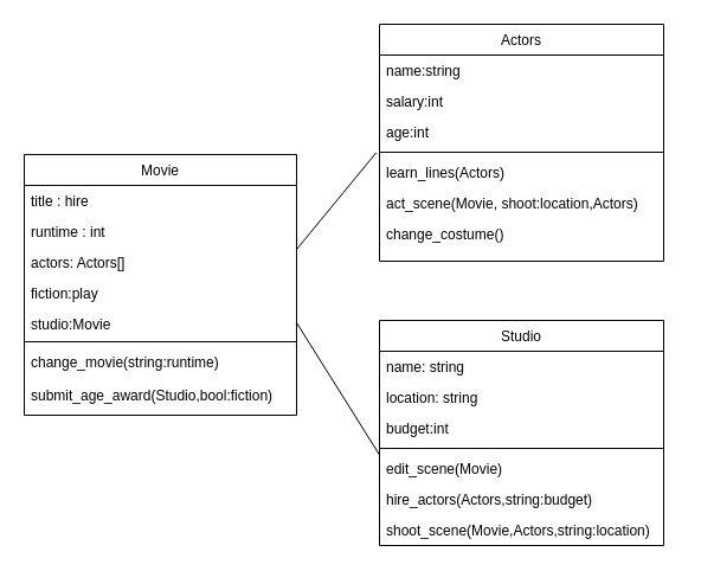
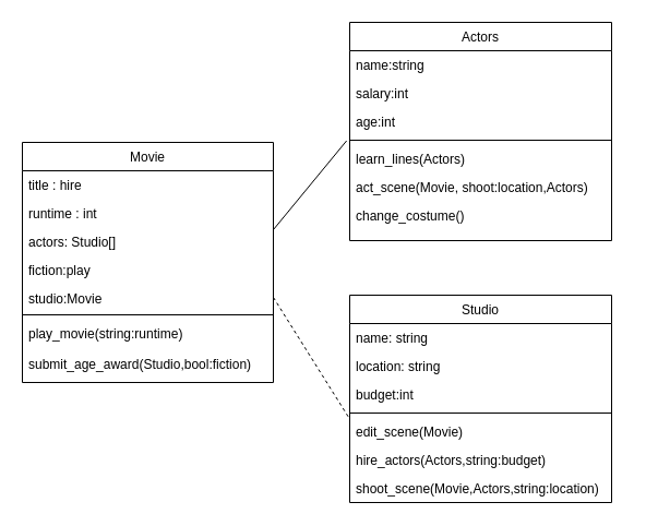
  <mxCell id="0" />
  <mxCell id="1" parent="0" />
  <mxCell id="2" value="Movie" style="swimlane;fontStyle=0;align=center;verticalAlign=top;childLayout=stackLayout;horizontal=1;startSize=26;horizontalStack=0;resizeParent=1;resizeLast=0;collapsible=1;marginBottom=0;rounded=0;shadow=0;strokeWidth=1;" parent="1" vertex="1"><mxGeometry x="20" y="130" width="230" height="220" as="geometry"><mxRectangle x="550" y="140" width="160" height="26" as="alternateBounds" /></mxGeometry></mxCell>
  <mxCell id="3" value="title : hire" style="text;align=left;verticalAlign=top;spacingLeft=4;spacingRight=4;overflow=hidden;rotatable=0;points=[[0,0.5],[1,0.5]];portConstraint=eastwest;" parent="2" vertex="1"><mxGeometry y="26" width="230" height="26" as="geometry" /></mxCell>
  <mxCell id="4" value="runtime : int" style="text;align=left;verticalAlign=top;spacingLeft=4;spacingRight=4;overflow=hidden;rotatable=0;points=[[0,0.5],[1,0.5]];portConstraint=eastwest;rounded=0;shadow=0;html=0;" parent="2" vertex="1"><mxGeometry y="52" width="230" height="26" as="geometry" /></mxCell>
- <mxCell id="5" value="actors: Actors[]" style="text;align=left;verticalAlign=top;spacingLeft=4;spacingRight=4;overflow=hidden;rotatable=0;points=[[0,0.5],[1,0.5]];portConstraint=eastwest;rounded=0;shadow=0;html=0;" parent="2" vertex="1"><mxGeometry y="78" width="230" height="26" as="geometry" /></mxCell>
+ <mxCell id="5" value="actors: Studio[]" style="text;align=left;verticalAlign=top;spacingLeft=4;spacingRight=4;overflow=hidden;rotatable=0;points=[[0,0.5],[1,0.5]];portConstraint=eastwest;rounded=0;shadow=0;html=0;" parent="2" vertex="1"><mxGeometry y="78" width="230" height="26" as="geometry" /></mxCell>
  <mxCell id="6" value="fiction:play" style="text;align=left;verticalAlign=top;spacingLeft=4;spacingRight=4;overflow=hidden;rotatable=0;points=[[0,0.5],[1,0.5]];portConstraint=eastwest;rounded=0;shadow=0;html=0;" parent="2" vertex="1"><mxGeometry y="104" width="230" height="26" as="geometry" /></mxCell>
  <mxCell id="7" value="studio:Movie" style="text;align=left;verticalAlign=top;spacingLeft=4;spacingRight=4;overflow=hidden;rotatable=0;points=[[0,0.5],[1,0.5]];portConstraint=eastwest;" parent="2" vertex="1"><mxGeometry y="130" width="230" height="24" as="geometry" /></mxCell>
  <mxCell id="8" value="" style="line;html=1;strokeWidth=1;align=left;verticalAlign=middle;spacingTop=-1;spacingLeft=3;spacingRight=3;rotatable=0;labelPosition=right;points=[];portConstraint=eastwest;" parent="2" vertex="1"><mxGeometry y="154" width="230" height="8" as="geometry" /></mxCell>
- <mxCell id="9" value="change_movie(string:runtime)" style="text;align=left;verticalAlign=top;spacingLeft=4;spacingRight=4;overflow=hidden;rotatable=0;points=[[0,0.5],[1,0.5]];portConstraint=eastwest;" vertex="1" parent="2"><mxGeometry y="162" width="230" height="28" as="geometry" /></mxCell>
+ <mxCell id="9" value="play_movie(string:runtime)" style="text;align=left;verticalAlign=top;spacingLeft=4;spacingRight=4;overflow=hidden;rotatable=0;points=[[0,0.5],[1,0.5]];portConstraint=eastwest;" vertex="1" parent="2"><mxGeometry y="162" width="230" height="28" as="geometry" /></mxCell>
  <mxCell id="10" value="submit_age_award(Studio,bool:fiction)" style="text;align=left;verticalAlign=top;spacingLeft=4;spacingRight=4;overflow=hidden;rotatable=0;points=[[0,0.5],[1,0.5]];portConstraint=eastwest;" vertex="1" parent="2"><mxGeometry y="190" width="230" height="24" as="geometry" /></mxCell>
  <mxCell id="11" value="Actors" style="swimlane;fontStyle=0;align=center;verticalAlign=top;childLayout=stackLayout;horizontal=1;startSize=26;horizontalStack=0;resizeParent=1;resizeLast=0;collapsible=1;marginBottom=0;rounded=0;shadow=0;strokeWidth=1;" vertex="1" parent="1"><mxGeometry x="320" y="20" width="240" height="200" as="geometry"><mxRectangle x="550" y="140" width="160" height="26" as="alternateBounds" /></mxGeometry></mxCell>
  <mxCell id="12" value="name:string" style="text;align=left;verticalAlign=top;spacingLeft=4;spacingRight=4;overflow=hidden;rotatable=0;points=[[0,0.5],[1,0.5]];portConstraint=eastwest;" vertex="1" parent="11"><mxGeometry y="26" width="240" height="26" as="geometry" /></mxCell>
  <mxCell id="13" value="salary:int" style="text;align=left;verticalAlign=top;spacingLeft=4;spacingRight=4;overflow=hidden;rotatable=0;points=[[0,0.5],[1,0.5]];portConstraint=eastwest;rounded=0;shadow=0;html=0;" vertex="1" parent="11"><mxGeometry y="52" width="240" height="26" as="geometry" /></mxCell>
  <mxCell id="14" value="age:int" style="text;align=left;verticalAlign=top;spacingLeft=4;spacingRight=4;overflow=hidden;rotatable=0;points=[[0,0.5],[1,0.5]];portConstraint=eastwest;rounded=0;shadow=0;html=0;" vertex="1" parent="11"><mxGeometry y="78" width="240" height="26" as="geometry" /></mxCell>
  <mxCell id="15" value="" style="line;html=1;strokeWidth=1;align=left;verticalAlign=middle;spacingTop=-1;spacingLeft=3;spacingRight=3;rotatable=0;labelPosition=right;points=[];portConstraint=eastwest;" vertex="1" parent="11"><mxGeometry y="104" width="240" height="8" as="geometry" /></mxCell>
  <mxCell id="16" value="learn_lines(Actors)" style="text;align=left;verticalAlign=top;spacingLeft=4;spacingRight=4;overflow=hidden;rotatable=0;points=[[0,0.5],[1,0.5]];portConstraint=eastwest;" vertex="1" parent="11"><mxGeometry y="112" width="240" height="26" as="geometry" /></mxCell>
  <mxCell id="17" value="act_scene(Movie, shoot:location,Actors)" style="text;align=left;verticalAlign=top;spacingLeft=4;spacingRight=4;overflow=hidden;rotatable=0;points=[[0,0.5],[1,0.5]];portConstraint=eastwest;" vertex="1" parent="11"><mxGeometry y="138" width="240" height="26" as="geometry" /></mxCell>
  <mxCell id="18" value="change_costume()" style="text;align=left;verticalAlign=top;spacingLeft=4;spacingRight=4;overflow=hidden;rotatable=0;points=[[0,0.5],[1,0.5]];portConstraint=eastwest;" vertex="1" parent="11"><mxGeometry y="164" width="240" height="26" as="geometry" /></mxCell>
- <mxCell id="19" value="" style="endArrow=none;html=1;rounded=0;entryX=0;entryY=0.058;entryDx=0;entryDy=0;entryPerimeter=0;exitX=1;exitY=0.5;exitDx=0;exitDy=0;" edge="1" parent="1" source="7" target="26"><mxGeometry width="50" height="50" relative="1" as="geometry"><mxPoint x="250" y="190" as="sourcePoint" /><mxPoint x="289.04" y="388" as="targetPoint" /></mxGeometry></mxCell>
+ <mxCell id="19" value="" style="endArrow=none;html=1;rounded=0;entryX=0;entryY=0.058;entryDx=0;entryDy=0;entryPerimeter=0;exitX=1;exitY=0.5;exitDx=0;exitDy=0;dashed=1;" edge="1" parent="1" source="7" target="26"><mxGeometry width="50" height="50" relative="1" as="geometry"><mxPoint x="250" y="190" as="sourcePoint" /><mxPoint x="289.04" y="388" as="targetPoint" /></mxGeometry></mxCell>
  <mxCell id="20" value="" style="endArrow=none;html=1;rounded=0;entryX=-0.012;entryY=1.173;entryDx=0;entryDy=0;entryPerimeter=0;" edge="1" parent="1" target="14"><mxGeometry width="50" height="50" relative="1" as="geometry"><mxPoint x="250" y="210" as="sourcePoint" /><mxPoint x="300" y="160" as="targetPoint" /></mxGeometry></mxCell>
  <mxCell id="21" value="Studio" style="swimlane;fontStyle=0;align=center;verticalAlign=top;childLayout=stackLayout;horizontal=1;startSize=26;horizontalStack=0;resizeParent=1;resizeLast=0;collapsible=1;marginBottom=0;rounded=0;shadow=0;strokeWidth=1;rotation=0;" vertex="1" parent="1"><mxGeometry x="320" y="270" width="240" height="190" as="geometry"><mxRectangle x="550" y="140" width="160" height="26" as="alternateBounds" /></mxGeometry></mxCell>
  <mxCell id="22" value="name: string" style="text;align=left;verticalAlign=top;spacingLeft=4;spacingRight=4;overflow=hidden;rotatable=0;points=[[0,0.5],[1,0.5]];portConstraint=eastwest;rotation=0;" vertex="1" parent="21"><mxGeometry y="26" width="240" height="26" as="geometry" /></mxCell>
  <mxCell id="23" value="location: string" style="text;align=left;verticalAlign=top;spacingLeft=4;spacingRight=4;overflow=hidden;rotatable=0;points=[[0,0.5],[1,0.5]];portConstraint=eastwest;rounded=0;shadow=0;html=0;rotation=0;" vertex="1" parent="21"><mxGeometry y="52" width="240" height="26" as="geometry" /></mxCell>
  <mxCell id="24" value="budget:int" style="text;align=left;verticalAlign=top;spacingLeft=4;spacingRight=4;overflow=hidden;rotatable=0;points=[[0,0.5],[1,0.5]];portConstraint=eastwest;rotation=0;" vertex="1" parent="21"><mxGeometry y="78" width="240" height="26" as="geometry" /></mxCell>
  <mxCell id="25" value="" style="line;html=1;strokeWidth=1;align=left;verticalAlign=middle;spacingTop=-1;spacingLeft=3;spacingRight=3;rotatable=0;labelPosition=right;points=[];portConstraint=eastwest;rotation=0;" vertex="1" parent="21"><mxGeometry y="104" width="240" height="8" as="geometry" /></mxCell>
  <mxCell id="26" value="edit_scene(Movie)" style="text;align=left;verticalAlign=top;spacingLeft=4;spacingRight=4;overflow=hidden;rotatable=0;points=[[0,0.5],[1,0.5]];portConstraint=eastwest;rotation=0;" vertex="1" parent="21"><mxGeometry y="112" width="240" height="26" as="geometry" /></mxCell>
  <mxCell id="27" value="hire_actors(Actors,string:budget)" style="text;align=left;verticalAlign=top;spacingLeft=4;spacingRight=4;overflow=hidden;rotatable=0;points=[[0,0.5],[1,0.5]];portConstraint=eastwest;rotation=0;" vertex="1" parent="21"><mxGeometry y="138" width="240" height="26" as="geometry" /></mxCell>
  <mxCell id="28" value="shoot_scene(Movie,Actors,string:location)" style="text;align=left;verticalAlign=top;spacingLeft=4;spacingRight=4;overflow=hidden;rotatable=0;points=[[0,0.5],[1,0.5]];portConstraint=eastwest;rotation=0;" vertex="1" parent="1"><mxGeometry x="320" y="434" width="250" height="26" as="geometry" /></mxCell>
